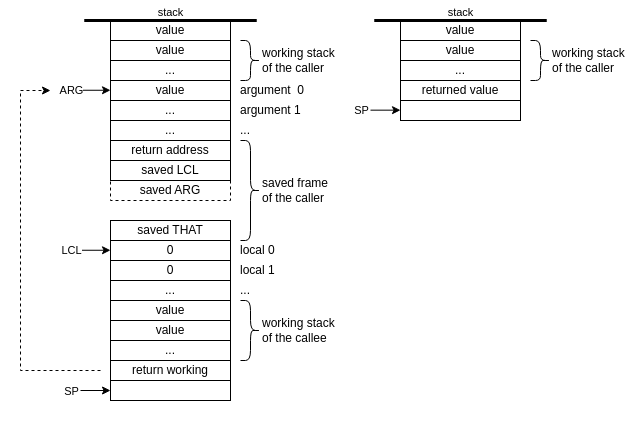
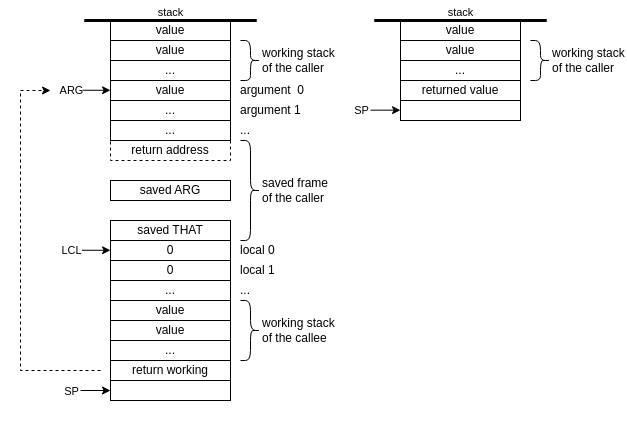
  <mxCell id="0" />
  <mxCell id="1" parent="0" />
  <mxCell id="2" value="" style="rounded=0;whiteSpace=wrap;html=1;fontColor=default;fillColor=none;" vertex="1" parent="1"><mxGeometry x="110" y="380" width="120" height="20" as="geometry" /></mxCell>
  <mxCell id="3" value="..." style="rounded=0;whiteSpace=wrap;html=1;fillColor=none;" vertex="1" parent="1"><mxGeometry x="110" y="60" width="120" height="20" as="geometry" /></mxCell>
  <mxCell id="4" value="value" style="rounded=0;whiteSpace=wrap;html=1;fillColor=none;" vertex="1" parent="1"><mxGeometry x="110" y="40" width="120" height="20" as="geometry" /></mxCell>
  <mxCell id="5" value="value" style="rounded=0;whiteSpace=wrap;html=1;fillColor=none;" vertex="1" parent="1"><mxGeometry x="110" y="20" width="120" height="20" as="geometry" /></mxCell>
  <mxCell id="6" value="" style="endArrow=none;html=1;rounded=0;strokeWidth=3;" edge="1" parent="1"><mxGeometry width="50" height="50" relative="1" as="geometry"><mxPoint x="83.75" y="20" as="sourcePoint" /><mxPoint x="256.25" y="20" as="targetPoint" /></mxGeometry></mxCell>
  <mxCell id="7" value="stack" style="edgeLabel;html=1;align=center;verticalAlign=middle;resizable=0;points=[];labelBackgroundColor=none;" vertex="1" connectable="0" parent="6"><mxGeometry x="0.002" y="-1" relative="1" as="geometry"><mxPoint y="-10" as="offset" /></mxGeometry></mxCell>
  <mxCell id="8" value="" style="endArrow=classic;html=1;rounded=0;entryX=0;entryY=0.5;entryDx=0;entryDy=0;labelBackgroundColor=none;" edge="1" parent="1" target="2"><mxGeometry width="50" height="50" relative="1" as="geometry"><mxPoint x="80" y="390" as="sourcePoint" /><mxPoint x="110" y="429.76" as="targetPoint" /></mxGeometry></mxCell>
  <mxCell id="9" value="SP" style="edgeLabel;html=1;align=center;verticalAlign=middle;resizable=0;points=[];" vertex="1" connectable="0" parent="8"><mxGeometry x="-0.594" y="2" relative="1" as="geometry"><mxPoint x="-16" y="2" as="offset" /></mxGeometry></mxCell>
  <mxCell id="10" value="value" style="rounded=0;whiteSpace=wrap;html=1;fillColor=none;" vertex="1" parent="1"><mxGeometry x="110" y="80" width="120" height="20" as="geometry" /></mxCell>
  <mxCell id="11" value="working stack&lt;br&gt;of the caller" style="shape=curlyBracket;rounded=1;flipH=1;labelPosition=right;verticalLabelPosition=middle;align=left;verticalAlign=middle;html=1;" vertex="1" parent="1"><mxGeometry x="240" y="40" width="20" height="40" as="geometry" /></mxCell>
  <mxCell id="12" value="..." style="rounded=0;whiteSpace=wrap;html=1;fillColor=none;" vertex="1" parent="1"><mxGeometry x="110" y="120" width="120" height="20" as="geometry" /></mxCell>
- <mxCell id="13" value="return address" style="rounded=0;whiteSpace=wrap;html=1;fillColor=none;" vertex="1" parent="1"><mxGeometry x="110" y="140" width="120" height="20" as="geometry" /></mxCell>
- <mxCell id="14" value="saved LCL" style="rounded=0;whiteSpace=wrap;html=1;fillColor=none;" vertex="1" parent="1"><mxGeometry x="110" y="160" width="120" height="20" as="geometry" /></mxCell>
- <mxCell id="15" value="saved ARG" style="rounded=0;whiteSpace=wrap;html=1;fillColor=none;dashed=1;" vertex="1" parent="1"><mxGeometry x="110" y="180" width="120" height="20" as="geometry" /></mxCell>
+ <mxCell id="13" value="return address" style="rounded=0;whiteSpace=wrap;html=1;fillColor=none;dashed=1;" vertex="1" parent="1"><mxGeometry x="110" y="140" width="120" height="20" as="geometry" /></mxCell>
+ <mxCell id="15" value="saved ARG" style="rounded=0;whiteSpace=wrap;html=1;fillColor=none;" vertex="1" parent="1"><mxGeometry x="110" y="180" width="120" height="20" as="geometry" /></mxCell>
  <mxCell id="16" value="saved THAT" style="rounded=0;whiteSpace=wrap;html=1;fillColor=none;" vertex="1" parent="1"><mxGeometry x="110" y="220" width="120" height="20" as="geometry" /></mxCell>
  <mxCell id="17" value="" style="endArrow=classic;html=1;rounded=0;entryX=0;entryY=0.5;entryDx=0;entryDy=0;labelBackgroundColor=none;" edge="1" parent="1"><mxGeometry width="50" height="50" relative="1" as="geometry"><mxPoint x="80" y="89.76" as="sourcePoint" /><mxPoint x="110" y="89.76" as="targetPoint" /></mxGeometry></mxCell>
  <mxCell id="18" value="ARG" style="edgeLabel;html=1;align=center;verticalAlign=middle;resizable=0;points=[];" vertex="1" connectable="0" parent="17"><mxGeometry x="-0.594" y="2" relative="1" as="geometry"><mxPoint x="-16" y="2" as="offset" /></mxGeometry></mxCell>
  <mxCell id="19" value="saved frame&lt;div&gt;of the caller&lt;/div&gt;" style="shape=curlyBracket;rounded=1;flipH=1;labelPosition=right;verticalLabelPosition=middle;align=left;verticalAlign=middle;html=1;" vertex="1" parent="1"><mxGeometry x="240" y="140" width="20" height="100" as="geometry" /></mxCell>
  <mxCell id="20" value="0" style="rounded=0;whiteSpace=wrap;html=1;fillColor=none;" vertex="1" parent="1"><mxGeometry x="110" y="240" width="120" height="20" as="geometry" /></mxCell>
  <mxCell id="21" value="..." style="rounded=0;whiteSpace=wrap;html=1;fillColor=none;" vertex="1" parent="1"><mxGeometry x="110" y="280" width="120" height="20" as="geometry" /></mxCell>
  <mxCell id="22" value="" style="endArrow=classic;html=1;rounded=0;entryX=0;entryY=0.5;entryDx=0;entryDy=0;labelBackgroundColor=none;" edge="1" parent="1"><mxGeometry width="50" height="50" relative="1" as="geometry"><mxPoint x="80" y="249.76" as="sourcePoint" /><mxPoint x="110" y="249.76" as="targetPoint" /></mxGeometry></mxCell>
  <mxCell id="23" value="LCL" style="edgeLabel;html=1;align=center;verticalAlign=middle;resizable=0;points=[];" vertex="1" connectable="0" parent="22"><mxGeometry x="-0.594" y="2" relative="1" as="geometry"><mxPoint x="-16" y="2" as="offset" /></mxGeometry></mxCell>
  <mxCell id="24" value="argument&amp;nbsp; 0" style="text;html=1;align=left;verticalAlign=middle;resizable=0;points=[];autosize=1;strokeColor=none;fillColor=none;spacingLeft=8;" vertex="1" parent="1"><mxGeometry x="230" y="75" width="90" height="30" as="geometry" /></mxCell>
  <mxCell id="25" value="argument 1" style="text;html=1;align=left;verticalAlign=middle;resizable=0;points=[];autosize=1;strokeColor=none;fillColor=none;spacingLeft=8;" vertex="1" parent="1"><mxGeometry x="230" y="95" width="90" height="30" as="geometry" /></mxCell>
  <mxCell id="26" value="value" style="rounded=0;whiteSpace=wrap;html=1;fillColor=none;" vertex="1" parent="1"><mxGeometry x="110" y="320" width="120" height="20" as="geometry" /></mxCell>
  <mxCell id="27" value="..." style="text;html=1;align=left;verticalAlign=middle;resizable=0;points=[];autosize=1;strokeColor=none;fillColor=none;spacingLeft=8;" vertex="1" parent="1"><mxGeometry x="230" y="115" width="40" height="30" as="geometry" /></mxCell>
  <mxCell id="28" value="0" style="rounded=0;whiteSpace=wrap;html=1;fillColor=none;" vertex="1" parent="1"><mxGeometry x="110" y="260" width="120" height="20" as="geometry" /></mxCell>
  <mxCell id="29" value="local 0" style="text;html=1;align=left;verticalAlign=middle;resizable=0;points=[];autosize=1;strokeColor=none;fillColor=none;spacingLeft=8;" vertex="1" parent="1"><mxGeometry x="230" y="235" width="60" height="30" as="geometry" /></mxCell>
  <mxCell id="30" value="local 1" style="text;html=1;align=left;verticalAlign=middle;resizable=0;points=[];autosize=1;strokeColor=none;fillColor=none;spacingLeft=8;" vertex="1" parent="1"><mxGeometry x="230" y="255" width="60" height="30" as="geometry" /></mxCell>
  <mxCell id="31" value="..." style="text;html=1;align=left;verticalAlign=middle;resizable=0;points=[];autosize=1;strokeColor=none;fillColor=none;spacingLeft=8;" vertex="1" parent="1"><mxGeometry x="230" y="275" width="40" height="30" as="geometry" /></mxCell>
  <mxCell id="32" value="value" style="rounded=0;whiteSpace=wrap;html=1;fillColor=none;" vertex="1" parent="1"><mxGeometry x="110" y="300" width="120" height="20" as="geometry" /></mxCell>
  <mxCell id="33" value="..." style="rounded=0;whiteSpace=wrap;html=1;fillColor=none;" vertex="1" parent="1"><mxGeometry x="110" y="340" width="120" height="20" as="geometry" /></mxCell>
  <mxCell id="34" value="working stack&lt;div&gt;of the callee&lt;/div&gt;" style="shape=curlyBracket;rounded=1;flipH=1;labelPosition=right;verticalLabelPosition=middle;align=left;verticalAlign=middle;html=1;" vertex="1" parent="1"><mxGeometry x="240" y="300" width="20" height="60" as="geometry" /></mxCell>
  <mxCell id="35" value="return working" style="rounded=0;whiteSpace=wrap;html=1;fillColor=none;" vertex="1" parent="1"><mxGeometry x="110" y="360" width="120" height="20" as="geometry" /></mxCell>
  <mxCell id="36" value="..." style="rounded=0;whiteSpace=wrap;html=1;fillColor=none;" vertex="1" parent="1"><mxGeometry x="110" y="100" width="120" height="20" as="geometry" /></mxCell>
  <mxCell id="37" value="..." style="rounded=0;whiteSpace=wrap;html=1;fillColor=none;" vertex="1" parent="1"><mxGeometry x="400" y="60" width="120" height="20" as="geometry" /></mxCell>
  <mxCell id="38" value="value" style="rounded=0;whiteSpace=wrap;html=1;fillColor=none;" vertex="1" parent="1"><mxGeometry x="400" y="40" width="120" height="20" as="geometry" /></mxCell>
  <mxCell id="39" value="value" style="rounded=0;whiteSpace=wrap;html=1;fillColor=none;" vertex="1" parent="1"><mxGeometry x="400" y="20" width="120" height="20" as="geometry" /></mxCell>
  <mxCell id="40" value="" style="endArrow=none;html=1;rounded=0;strokeWidth=3;" edge="1" parent="1"><mxGeometry width="50" height="50" relative="1" as="geometry"><mxPoint x="373.75" y="20" as="sourcePoint" /><mxPoint x="546.25" y="20" as="targetPoint" /></mxGeometry></mxCell>
  <mxCell id="41" value="stack" style="edgeLabel;html=1;align=center;verticalAlign=middle;resizable=0;points=[];labelBackgroundColor=none;" vertex="1" connectable="0" parent="40"><mxGeometry x="0.002" y="-1" relative="1" as="geometry"><mxPoint y="-10" as="offset" /></mxGeometry></mxCell>
  <mxCell id="42" value="" style="endArrow=classic;html=1;rounded=0;entryX=0;entryY=0.5;entryDx=0;entryDy=0;labelBackgroundColor=none;" edge="1" parent="1"><mxGeometry width="50" height="50" relative="1" as="geometry"><mxPoint x="370" y="109.66" as="sourcePoint" /><mxPoint x="400" y="109.66" as="targetPoint" /></mxGeometry></mxCell>
  <mxCell id="43" value="SP" style="edgeLabel;html=1;align=center;verticalAlign=middle;resizable=0;points=[];" vertex="1" connectable="0" parent="42"><mxGeometry x="-0.594" y="2" relative="1" as="geometry"><mxPoint x="-16" y="2" as="offset" /></mxGeometry></mxCell>
  <mxCell id="44" value="returned value" style="rounded=0;whiteSpace=wrap;html=1;fillColor=none;" vertex="1" parent="1"><mxGeometry x="400" y="80" width="120" height="20" as="geometry" /></mxCell>
  <mxCell id="45" value="working stack&lt;br&gt;of the caller" style="shape=curlyBracket;rounded=1;flipH=1;labelPosition=right;verticalLabelPosition=middle;align=left;verticalAlign=middle;html=1;" vertex="1" parent="1"><mxGeometry x="530" y="40" width="20" height="40" as="geometry" /></mxCell>
  <mxCell id="46" value="" style="rounded=0;whiteSpace=wrap;html=1;fillColor=none;" vertex="1" parent="1"><mxGeometry x="400" y="100" width="120" height="20" as="geometry" /></mxCell>
  <mxCell id="47" value="" style="endArrow=classic;html=1;rounded=0;dashed=1;" edge="1" parent="1"><mxGeometry width="50" height="50" relative="1" as="geometry"><mxPoint x="100" y="370" as="sourcePoint" /><mxPoint x="50" y="90" as="targetPoint" /><Array as="points"><mxPoint x="20" y="370" /><mxPoint x="20" y="90" /></Array></mxGeometry></mxCell>
